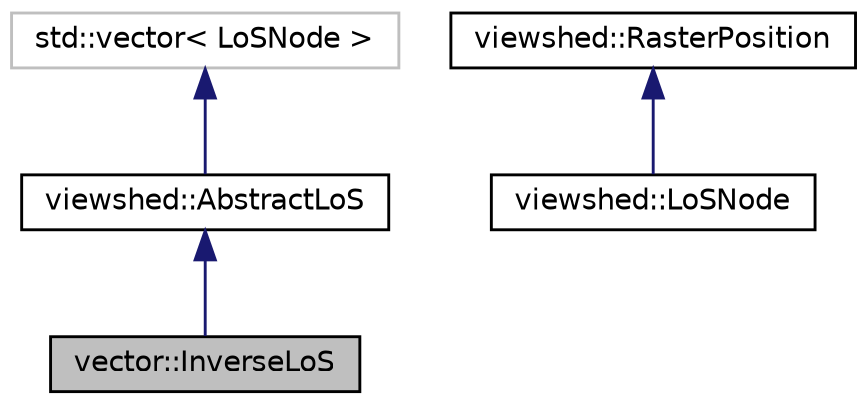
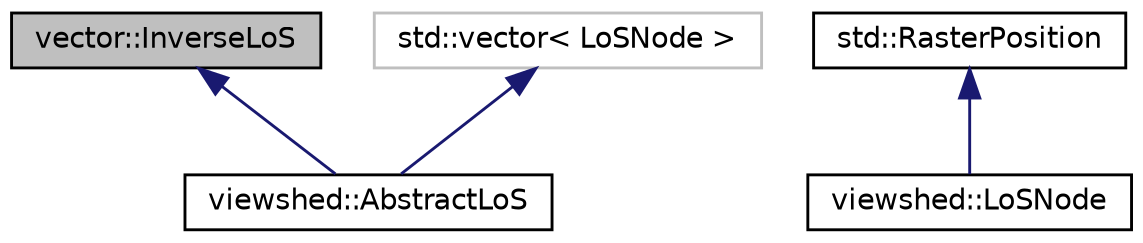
  digraph {
    node [color=black fillcolor=white fontname=Helvetica fontsize=10 shape=record style=filled]
    edge [color=midnightblue dir=back fontname=Helvetica fontsize=10 labelfontname=Helvetica labelfontsize=10 style=solid]
    n1 [fillcolor=grey75 fontcolor=black height=0.2 label="vector::InverseLoS" width=0.4]
    n2 [height=0.2 label="viewshed::AbstractLoS" width=0.4]
    n3 [color=grey75 height=0.2 label="std::vector\< LoSNode \>" width=0.4]
    n4 [height=0.2 label="viewshed::LoSNode" width=0.4]
-   n5 [height=0.2 label="viewshed::RasterPosition" width=0.4]
-   n2 -> n1
+   n5 [height=0.2 label="std::RasterPosition" width=0.4]
+   n1 -> n2
    n3 -> n2
    n5 -> n4
  }
